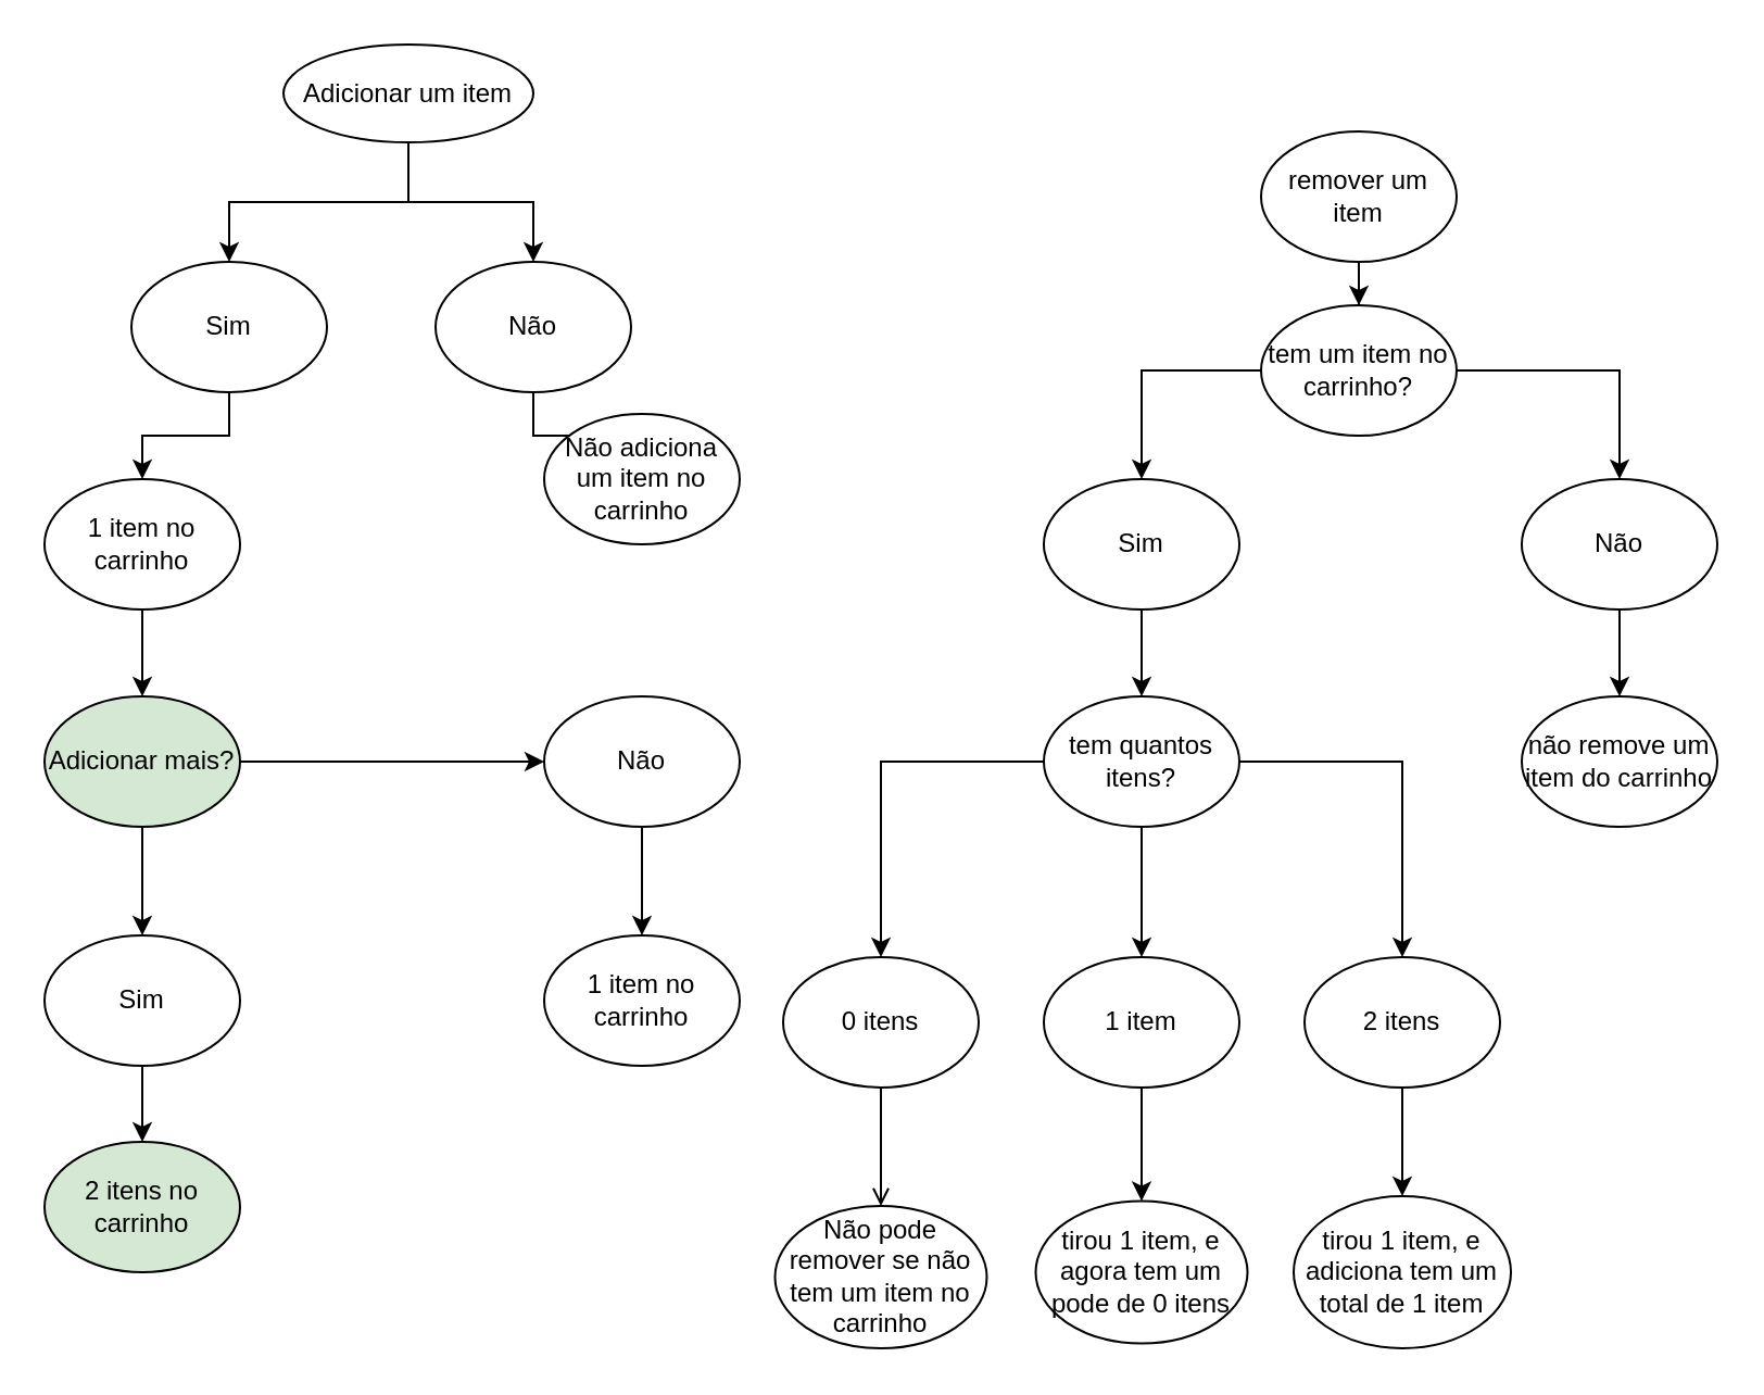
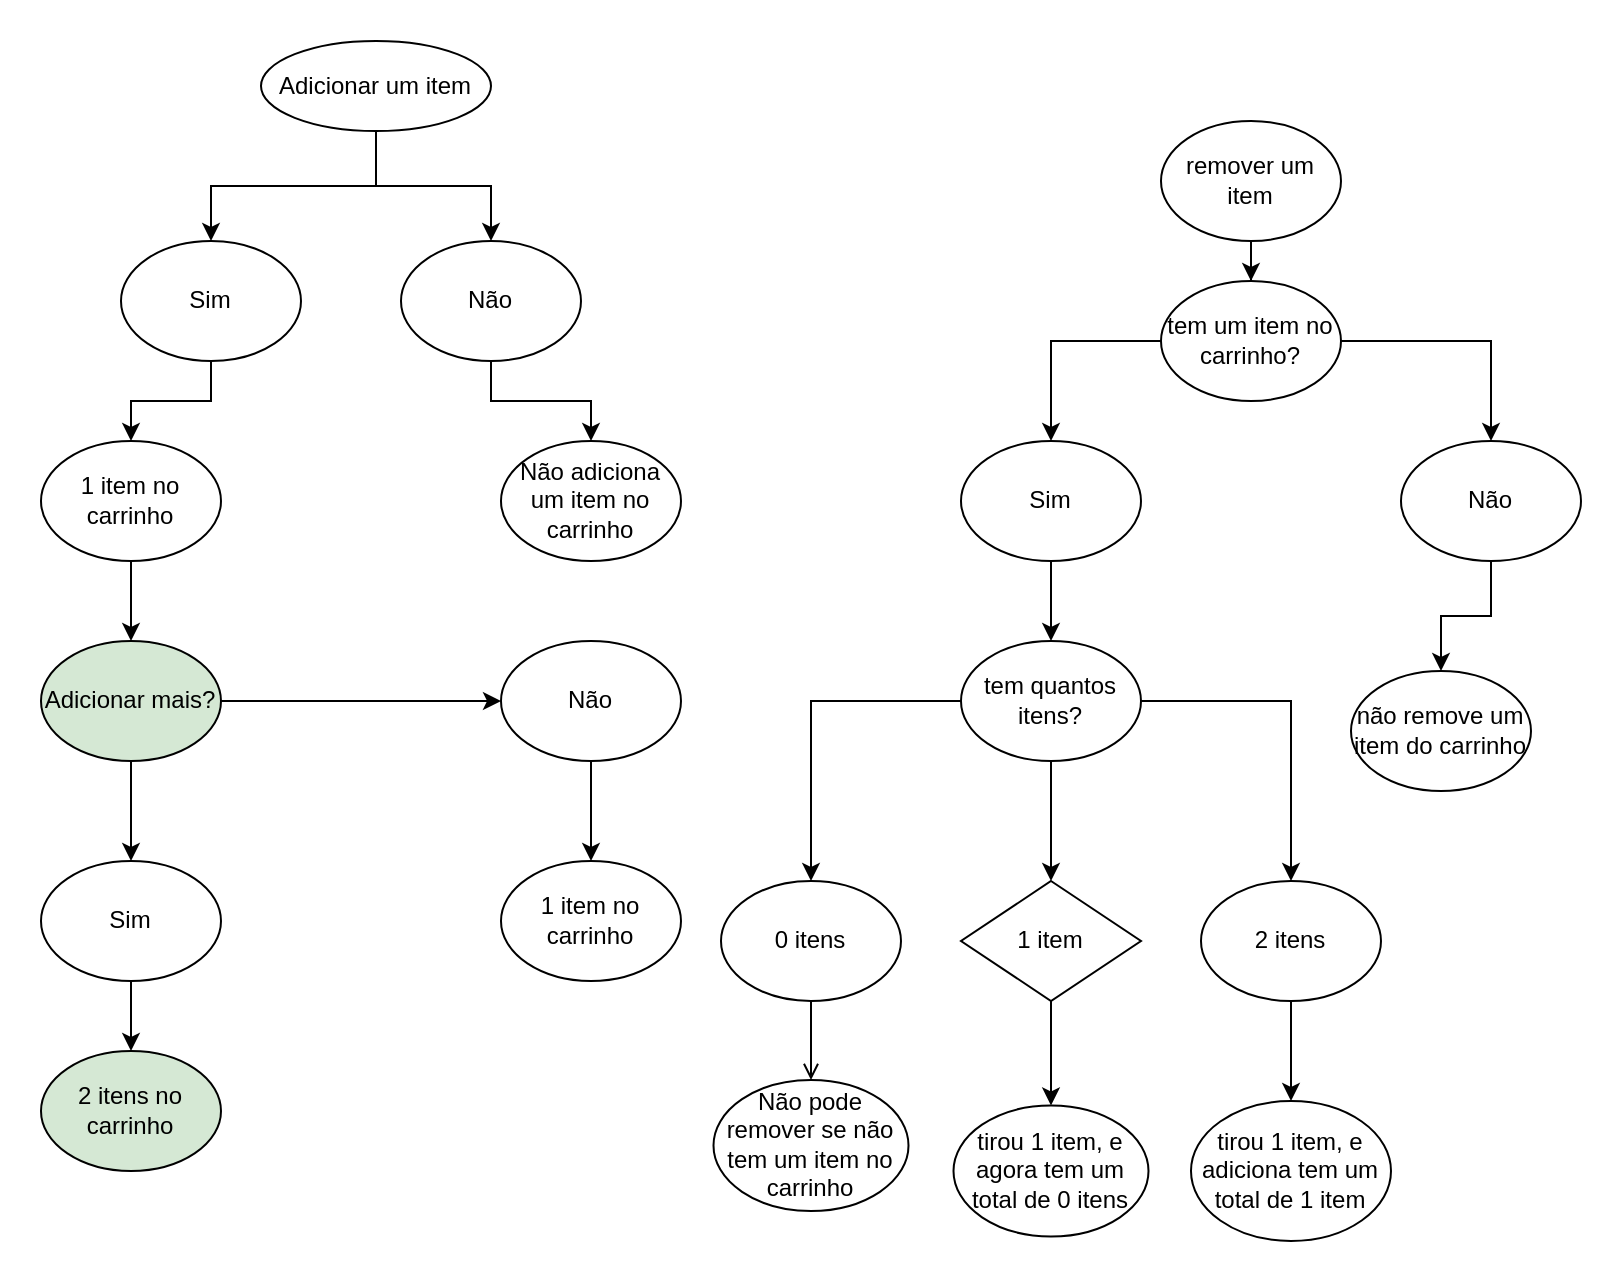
  <mxCell id="0" />
  <mxCell id="1" parent="0" />
  <mxCell id="2" style="edgeStyle=orthogonalEdgeStyle;rounded=0;orthogonalLoop=1;jettySize=auto;html=1;entryX=0.5;entryY=0;entryDx=0;entryDy=0;" edge="1" parent="1" source="4" target="6"><mxGeometry relative="1" as="geometry" /></mxCell>
  <mxCell id="3" style="edgeStyle=orthogonalEdgeStyle;rounded=0;orthogonalLoop=1;jettySize=auto;html=1;entryX=0.5;entryY=0;entryDx=0;entryDy=0;" edge="1" parent="1" source="4" target="8"><mxGeometry relative="1" as="geometry" /></mxCell>
  <mxCell id="4" value="Adicionar um item" style="ellipse;whiteSpace=wrap;html=1;" vertex="1" parent="1"><mxGeometry x="130" y="20" width="115" height="45" as="geometry" /></mxCell>
  <mxCell id="5" style="edgeStyle=orthogonalEdgeStyle;rounded=0;orthogonalLoop=1;jettySize=auto;html=1;" edge="1" parent="1" source="6" target="10"><mxGeometry relative="1" as="geometry" /></mxCell>
  <mxCell id="6" value="Sim" style="ellipse;whiteSpace=wrap;html=1;" vertex="1" parent="1"><mxGeometry x="60" y="120" width="90" height="60" as="geometry" /></mxCell>
  <mxCell id="7" style="edgeStyle=orthogonalEdgeStyle;rounded=0;orthogonalLoop=1;jettySize=auto;html=1;" edge="1" parent="1" source="8" target="11"><mxGeometry relative="1" as="geometry" /></mxCell>
  <mxCell id="8" value="Não" style="ellipse;whiteSpace=wrap;html=1;" vertex="1" parent="1"><mxGeometry x="200" y="120" width="90" height="60" as="geometry" /></mxCell>
  <mxCell id="9" style="edgeStyle=orthogonalEdgeStyle;rounded=0;orthogonalLoop=1;jettySize=auto;html=1;entryX=0.5;entryY=0;entryDx=0;entryDy=0;" edge="1" parent="1" source="10" target="14"><mxGeometry relative="1" as="geometry" /></mxCell>
  <mxCell id="10" value="1 item no carrinho" style="ellipse;whiteSpace=wrap;html=1;" vertex="1" parent="1"><mxGeometry x="20" y="220" width="90" height="60" as="geometry" /></mxCell>
- <mxCell id="11" value="Não adiciona um item no carrinho" style="ellipse;whiteSpace=wrap;html=1;" vertex="1" parent="1"><mxGeometry x="250" y="190" width="90" height="60" as="geometry" /></mxCell>
+ <mxCell id="11" value="Não adiciona um item no carrinho" style="ellipse;whiteSpace=wrap;html=1;" vertex="1" parent="1"><mxGeometry x="250" y="220" width="90" height="60" as="geometry" /></mxCell>
  <mxCell id="12" style="edgeStyle=orthogonalEdgeStyle;rounded=0;orthogonalLoop=1;jettySize=auto;html=1;entryX=0;entryY=0.5;entryDx=0;entryDy=0;" edge="1" parent="1" source="14" target="18"><mxGeometry relative="1" as="geometry" /></mxCell>
  <mxCell id="13" style="edgeStyle=orthogonalEdgeStyle;rounded=0;orthogonalLoop=1;jettySize=auto;html=1;entryX=0.5;entryY=0;entryDx=0;entryDy=0;" edge="1" parent="1" source="14" target="16"><mxGeometry relative="1" as="geometry" /></mxCell>
  <mxCell id="14" value="Adicionar mais?" style="ellipse;whiteSpace=wrap;html=1;fillColor=#d5e8d4;" vertex="1" parent="1"><mxGeometry x="20" y="320" width="90" height="60" as="geometry" /></mxCell>
  <mxCell id="15" style="edgeStyle=orthogonalEdgeStyle;rounded=0;orthogonalLoop=1;jettySize=auto;html=1;" edge="1" parent="1" source="16" target="19"><mxGeometry relative="1" as="geometry" /></mxCell>
  <mxCell id="16" value="Sim" style="ellipse;whiteSpace=wrap;html=1;" vertex="1" parent="1"><mxGeometry x="20" y="430" width="90" height="60" as="geometry" /></mxCell>
  <mxCell id="17" style="edgeStyle=orthogonalEdgeStyle;rounded=0;orthogonalLoop=1;jettySize=auto;html=1;" edge="1" parent="1" source="18" target="20"><mxGeometry relative="1" as="geometry" /></mxCell>
  <mxCell id="18" value="Não" style="ellipse;whiteSpace=wrap;html=1;" vertex="1" parent="1"><mxGeometry x="250" y="320" width="90" height="60" as="geometry" /></mxCell>
  <mxCell id="19" value="2 itens no carrinho" style="ellipse;whiteSpace=wrap;html=1;fillColor=#d5e8d4;" vertex="1" parent="1"><mxGeometry x="20" y="525" width="90" height="60" as="geometry" /></mxCell>
  <mxCell id="20" value="1 item no carrinho" style="ellipse;whiteSpace=wrap;html=1;" vertex="1" parent="1"><mxGeometry x="250" y="430" width="90" height="60" as="geometry" /></mxCell>
  <mxCell id="21" style="edgeStyle=orthogonalEdgeStyle;rounded=0;orthogonalLoop=1;jettySize=auto;html=1;" edge="1" parent="1" source="22" target="30"><mxGeometry relative="1" as="geometry" /></mxCell>
  <mxCell id="22" value="remover um item" style="ellipse;whiteSpace=wrap;html=1;" vertex="1" parent="1"><mxGeometry x="580" y="60" width="90" height="60" as="geometry" /></mxCell>
  <mxCell id="23" style="edgeStyle=orthogonalEdgeStyle;rounded=0;orthogonalLoop=1;jettySize=auto;html=1;entryX=0.5;entryY=0;entryDx=0;entryDy=0;" edge="1" parent="1" source="24" target="35"><mxGeometry relative="1" as="geometry" /></mxCell>
  <mxCell id="24" value="Sim" style="ellipse;whiteSpace=wrap;html=1;" vertex="1" parent="1"><mxGeometry x="480" y="220" width="90" height="60" as="geometry" /></mxCell>
  <mxCell id="25" style="edgeStyle=orthogonalEdgeStyle;rounded=0;orthogonalLoop=1;jettySize=auto;html=1;" edge="1" parent="1" source="26" target="27"><mxGeometry relative="1" as="geometry" /></mxCell>
  <mxCell id="26" value="Não" style="ellipse;whiteSpace=wrap;html=1;" vertex="1" parent="1"><mxGeometry x="700" y="220" width="90" height="60" as="geometry" /></mxCell>
- <mxCell id="27" value="não remove um item do carrinho" style="ellipse;whiteSpace=wrap;html=1;" vertex="1" parent="1"><mxGeometry x="700" y="320" width="90" height="60" as="geometry" /></mxCell>
+ <mxCell id="27" value="não remove um item do carrinho" style="ellipse;whiteSpace=wrap;html=1;" vertex="1" parent="1"><mxGeometry x="675" y="335" width="90" height="60" as="geometry" /></mxCell>
  <mxCell id="28" style="edgeStyle=orthogonalEdgeStyle;rounded=0;orthogonalLoop=1;jettySize=auto;html=1;entryX=0.5;entryY=0;entryDx=0;entryDy=0;" edge="1" parent="1" source="30" target="26"><mxGeometry relative="1" as="geometry" /></mxCell>
  <mxCell id="29" style="edgeStyle=orthogonalEdgeStyle;rounded=0;orthogonalLoop=1;jettySize=auto;html=1;entryX=0.5;entryY=0;entryDx=0;entryDy=0;" edge="1" parent="1" source="30" target="24"><mxGeometry relative="1" as="geometry" /></mxCell>
  <mxCell id="30" value="tem um item no carrinho?" style="ellipse;whiteSpace=wrap;html=1;" vertex="1" parent="1"><mxGeometry x="580" y="140" width="90" height="60" as="geometry" /></mxCell>
- <mxCell id="31" value="Não pode remover se não tem um item no carrinho" style="ellipse;whiteSpace=wrap;html=1;" vertex="1" parent="1"><mxGeometry x="356.25" y="554.5" width="97.5" height="65.5" as="geometry" /></mxCell>
+ <mxCell id="31" value="Não pode remover se não tem um item no carrinho" style="ellipse;whiteSpace=wrap;html=1;" vertex="1" parent="1"><mxGeometry x="356.25" y="539.5" width="97.5" height="65.5" as="geometry" /></mxCell>
  <mxCell id="32" style="edgeStyle=orthogonalEdgeStyle;rounded=0;orthogonalLoop=1;jettySize=auto;html=1;entryX=0.5;entryY=0;entryDx=0;entryDy=0;" edge="1" parent="1" source="35" target="39"><mxGeometry relative="1" as="geometry" /></mxCell>
  <mxCell id="33" style="edgeStyle=orthogonalEdgeStyle;rounded=0;orthogonalLoop=1;jettySize=auto;html=1;" edge="1" parent="1" source="35" target="37"><mxGeometry relative="1" as="geometry" /></mxCell>
  <mxCell id="34" style="edgeStyle=orthogonalEdgeStyle;rounded=0;orthogonalLoop=1;jettySize=auto;html=1;entryX=0.5;entryY=0;entryDx=0;entryDy=0;" edge="1" parent="1" source="35" target="43"><mxGeometry relative="1" as="geometry" /></mxCell>
  <mxCell id="35" value="tem quantos itens?" style="ellipse;whiteSpace=wrap;html=1;" vertex="1" parent="1"><mxGeometry x="480" y="320" width="90" height="60" as="geometry" /></mxCell>
  <mxCell id="36" style="edgeStyle=orthogonalEdgeStyle;rounded=0;orthogonalLoop=1;jettySize=auto;html=1;" edge="1" parent="1" source="37" target="40"><mxGeometry relative="1" as="geometry" /></mxCell>
  <mxCell id="37" value="2 itens" style="ellipse;whiteSpace=wrap;html=1;" vertex="1" parent="1"><mxGeometry x="600" y="440" width="90" height="60" as="geometry" /></mxCell>
  <mxCell id="38" style="edgeStyle=orthogonalEdgeStyle;rounded=0;orthogonalLoop=1;jettySize=auto;html=1;" edge="1" parent="1" source="39" target="41"><mxGeometry relative="1" as="geometry" /></mxCell>
- <mxCell id="39" value="1 item" style="ellipse;whiteSpace=wrap;html=1;" vertex="1" parent="1"><mxGeometry x="480" y="440" width="90" height="60" as="geometry" /></mxCell>
+ <mxCell id="39" value="1 item" style="rhombus;whiteSpace=wrap;html=1;" vertex="1" parent="1"><mxGeometry x="480" y="440" width="90" height="60" as="geometry" /></mxCell>
  <mxCell id="40" value="tirou 1 item, e adiciona tem um total de 1 item" style="ellipse;whiteSpace=wrap;html=1;" vertex="1" parent="1"><mxGeometry x="595" y="550" width="100" height="70" as="geometry" /></mxCell>
- <mxCell id="41" value="tirou 1 item, e agora tem um pode de 0 itens" style="ellipse;whiteSpace=wrap;html=1;" vertex="1" parent="1"><mxGeometry x="476.25" y="552.25" width="97.5" height="65.5" as="geometry" /></mxCell>
+ <mxCell id="41" value="tirou 1 item, e agora tem um total de 0 itens" style="ellipse;whiteSpace=wrap;html=1;" vertex="1" parent="1"><mxGeometry x="476.25" y="552.25" width="97.5" height="65.5" as="geometry" /></mxCell>
  <mxCell id="42" style="edgeStyle=orthogonalEdgeStyle;rounded=0;orthogonalLoop=1;jettySize=auto;html=1;endArrow=open;" edge="1" parent="1" source="43" target="31"><mxGeometry relative="1" as="geometry" /></mxCell>
  <mxCell id="43" value="0 itens" style="ellipse;whiteSpace=wrap;html=1;" vertex="1" parent="1"><mxGeometry x="360" y="440" width="90" height="60" as="geometry" /></mxCell>
